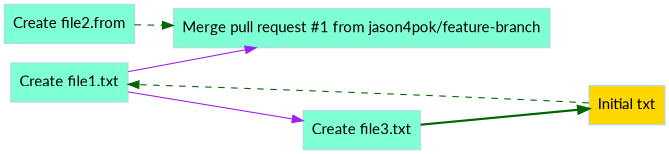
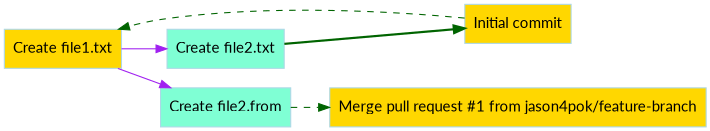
  digraph {
    fontname=Lato
    rankdir=LR
    node [color=lightblue fillcolor=aquamarine fontname=Lato shape=box style=filled]
    edge [color=darkgreen fontname=Lato style=dashed]
-   n1 [label="Merge pull request #1 from jason4pok/feature-branch"]
-   n2 [label="Create file3.txt"]
-   n3 [fillcolor=gold label="Initial txt"]
+   n1 [fillcolor=gold label="Merge pull request #1 from jason4pok/feature-branch"]
+   n2 [label="Create file2.txt"]
+   n3 [fillcolor=gold label="Initial commit"]
    n4 [label="Create file2.from"]
-   n5 [label="Create file1.txt"]
+   n5 [fillcolor=gold label="Create file1.txt"]
    n2 -> n3 [style=bold]
    n3 -> n5
    n4 -> n1
    n5 -> n2 [color=purple style=solid]
-   n5 -> n1 [color=purple style=solid]
+   n5 -> n4 [color=purple style=solid]
  }
